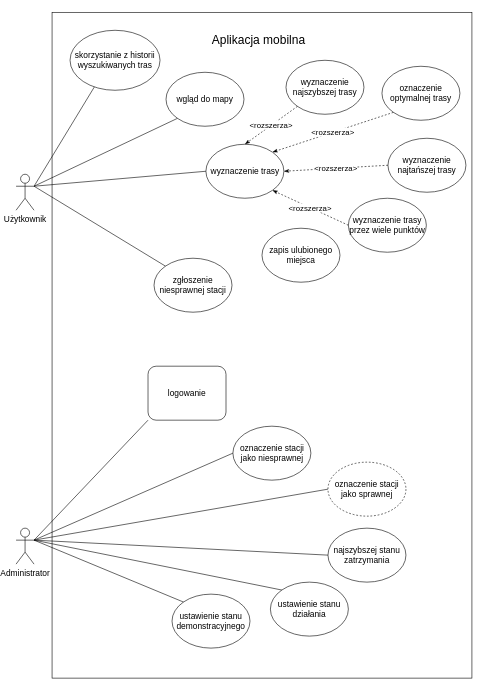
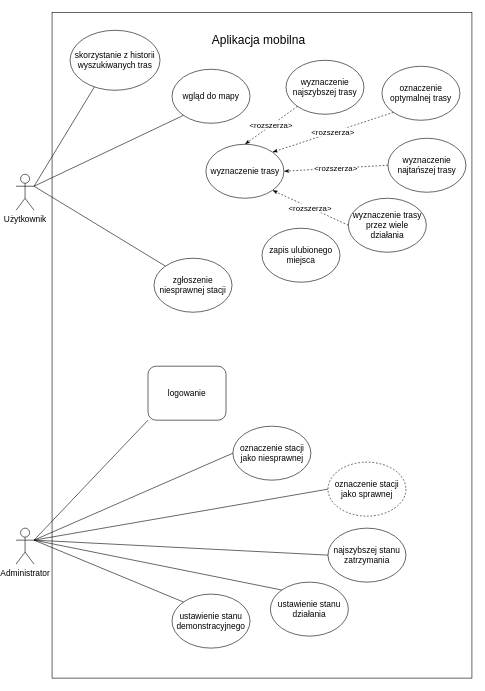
  <mxCell id="0" />
  <mxCell id="1" parent="0" />
  <mxCell id="2" value="" style="rounded=0;whiteSpace=wrap;html=1;fillColor=none;fontSize=14;" parent="1" vertex="1"><mxGeometry x="80" y="20" width="700" height="1110" as="geometry" /></mxCell>
  <mxCell id="3" value="Aplikacja mobilna" style="text;html=1;strokeColor=none;fillColor=none;align=center;verticalAlign=middle;whiteSpace=wrap;rounded=0;fontSize=20;" parent="1" vertex="1"><mxGeometry x="336.5" y="40" width="175" height="50" as="geometry" /></mxCell>
  <mxCell id="4" value="Użytkownik" style="shape=umlActor;verticalLabelPosition=bottom;verticalAlign=top;html=1;outlineConnect=0;fontSize=14;fillColor=none;" parent="1" vertex="1"><mxGeometry x="20" y="290" width="30" height="60" as="geometry" /></mxCell>
- <mxCell id="5" style="edgeStyle=none;rounded=0;orthogonalLoop=1;jettySize=auto;html=1;exitX=0;exitY=0.5;exitDx=0;exitDy=0;fontSize=14;endArrow=none;endFill=0;entryX=1;entryY=0.333;entryDx=0;entryDy=0;entryPerimeter=0;" parent="1" source="6" target="4" edge="1"><mxGeometry relative="1" as="geometry"><mxPoint x="93" y="310" as="targetPoint" /></mxGeometry></mxCell>
  <mxCell id="6" value="wyznaczenie trasy" style="ellipse;whiteSpace=wrap;html=1;fontSize=14;fillColor=none;" parent="1" vertex="1"><mxGeometry x="336.5" y="240" width="130" height="90" as="geometry" /></mxCell>
  <mxCell id="7" value="&amp;lt;rozszerza&amp;gt;" style="edgeStyle=none;rounded=0;orthogonalLoop=1;jettySize=auto;html=1;exitX=0;exitY=1;exitDx=0;exitDy=0;entryX=0.5;entryY=0;entryDx=0;entryDy=0;fontSize=13;endArrow=classicThin;endFill=1;dashed=1;" parent="1" source="8" target="6" edge="1"><mxGeometry relative="1" as="geometry" /></mxCell>
  <mxCell id="8" value="wyznaczenie najszybszej trasy" style="ellipse;whiteSpace=wrap;html=1;fontSize=14;fillColor=none;" parent="1" vertex="1"><mxGeometry x="470" y="100" width="130" height="90" as="geometry" /></mxCell>
  <mxCell id="9" value="&amp;lt;rozszerza&amp;gt;" style="edgeStyle=none;rounded=0;orthogonalLoop=1;jettySize=auto;html=1;exitX=0;exitY=0.5;exitDx=0;exitDy=0;entryX=1;entryY=0.5;entryDx=0;entryDy=0;fontSize=13;endArrow=classicThin;endFill=1;dashed=1;" parent="1" source="10" target="6" edge="1"><mxGeometry relative="1" as="geometry" /></mxCell>
  <mxCell id="10" value="wyznaczenie najtańszej trasy" style="ellipse;whiteSpace=wrap;html=1;fontSize=14;fillColor=none;" parent="1" vertex="1"><mxGeometry x="640" y="230" width="130" height="90" as="geometry" /></mxCell>
  <mxCell id="11" value="&amp;lt;rozszerza&amp;gt;" style="edgeStyle=none;rounded=0;orthogonalLoop=1;jettySize=auto;html=1;exitX=0;exitY=1;exitDx=0;exitDy=0;entryX=1;entryY=0;entryDx=0;entryDy=0;fontSize=13;endArrow=classicThin;endFill=1;dashed=1;" parent="1" source="12" target="6" edge="1"><mxGeometry relative="1" as="geometry" /></mxCell>
  <mxCell id="12" value="oznaczenie optymalnej trasy" style="ellipse;whiteSpace=wrap;html=1;fontSize=14;fillColor=none;" parent="1" vertex="1"><mxGeometry x="630" y="110" width="130" height="90" as="geometry" /></mxCell>
  <mxCell id="13" style="edgeStyle=none;rounded=0;orthogonalLoop=1;jettySize=auto;html=1;exitX=0;exitY=1;exitDx=0;exitDy=0;entryX=1;entryY=0.333;entryDx=0;entryDy=0;entryPerimeter=0;fontSize=14;endArrow=none;endFill=0;" parent="1" source="14" target="4" edge="1"><mxGeometry relative="1" as="geometry" /></mxCell>
- <mxCell id="14" value="wgląd do mapy" style="ellipse;whiteSpace=wrap;html=1;fontSize=14;fillColor=none;" parent="1" vertex="1"><mxGeometry x="270" y="120" width="130" height="90" as="geometry" /></mxCell>
+ <mxCell id="14" value="wgląd do mapy" style="ellipse;whiteSpace=wrap;html=1;fontSize=14;fillColor=none;" parent="1" vertex="1"><mxGeometry x="280" y="115" width="130" height="90" as="geometry" /></mxCell>
  <mxCell id="15" value="&amp;lt;rozszerza&amp;gt;" style="edgeStyle=none;rounded=0;orthogonalLoop=1;jettySize=auto;html=1;exitX=0;exitY=0.5;exitDx=0;exitDy=0;entryX=1;entryY=1;entryDx=0;entryDy=0;fontSize=13;endArrow=classicThin;endFill=1;dashed=1;" parent="1" source="16" target="6" edge="1"><mxGeometry relative="1" as="geometry" /></mxCell>
- <mxCell id="16" value="&lt;font style=&quot;font-size: 14px&quot;&gt;wyznaczenie trasy przez wiele punktów&lt;/font&gt;" style="ellipse;whiteSpace=wrap;html=1;fontSize=14;fillColor=none;" parent="1" vertex="1"><mxGeometry x="574" y="330" width="130" height="90" as="geometry" /></mxCell>
+ <mxCell id="16" value="&lt;font style=&quot;font-size: 14px&quot;&gt;wyznaczenie trasy przez wiele działania&lt;/font&gt;" style="ellipse;whiteSpace=wrap;html=1;fontSize=14;fillColor=none;" parent="1" vertex="1"><mxGeometry x="574" y="330" width="130" height="90" as="geometry" /></mxCell>
  <mxCell id="17" value="zapis ulubionego miejsca" style="ellipse;whiteSpace=wrap;html=1;fontSize=14;fillColor=none;" parent="1" vertex="1"><mxGeometry x="430" y="380" width="130" height="90" as="geometry" /></mxCell>
  <mxCell id="18" style="edgeStyle=none;rounded=0;orthogonalLoop=1;jettySize=auto;html=1;exitX=0.27;exitY=0.945;exitDx=0;exitDy=0;entryX=1;entryY=0.333;entryDx=0;entryDy=0;entryPerimeter=0;fontSize=14;endArrow=none;endFill=0;exitPerimeter=0;" parent="1" source="19" target="4" edge="1"><mxGeometry relative="1" as="geometry"><mxPoint x="223" y="630" as="targetPoint" /></mxGeometry></mxCell>
  <mxCell id="19" value="skorzystanie z historii wyszukiwanych tras" style="ellipse;whiteSpace=wrap;html=1;fontSize=14;fillColor=none;" parent="1" vertex="1"><mxGeometry x="110" y="50" width="150" height="100" as="geometry" /></mxCell>
  <mxCell id="20" style="edgeStyle=none;rounded=0;orthogonalLoop=1;jettySize=auto;html=1;exitX=0;exitY=0;exitDx=0;exitDy=0;fontSize=14;endArrow=none;endFill=0;entryX=1;entryY=0.333;entryDx=0;entryDy=0;entryPerimeter=0;" parent="1" source="21" target="4" edge="1"><mxGeometry relative="1" as="geometry"><mxPoint x="113" y="305" as="targetPoint" /></mxGeometry></mxCell>
  <mxCell id="21" value="zgłoszenie niesprawnej stacji" style="ellipse;whiteSpace=wrap;html=1;fontSize=14;fillColor=none;" parent="1" vertex="1"><mxGeometry x="250" y="430" width="130" height="90" as="geometry" /></mxCell>
  <mxCell id="22" value="Administrator" style="shape=umlActor;verticalLabelPosition=bottom;verticalAlign=top;html=1;outlineConnect=0;fontSize=14;fillColor=none;" parent="1" vertex="1"><mxGeometry x="20" y="880" width="30" height="60" as="geometry" /></mxCell>
  <mxCell id="23" style="edgeStyle=none;rounded=0;orthogonalLoop=1;jettySize=auto;html=1;exitX=0;exitY=1;exitDx=0;exitDy=0;entryX=1;entryY=0.333;entryDx=0;entryDy=0;entryPerimeter=0;fontSize=14;endArrow=none;endFill=0;" parent="1" source="24" target="22" edge="1"><mxGeometry relative="1" as="geometry" /></mxCell>
  <mxCell id="24" value="logowanie" style="whiteSpace=wrap;html=1;fontSize=14;fillColor=none;rounded=1;" parent="1" vertex="1"><mxGeometry x="240" y="610" width="130" height="90" as="geometry" /></mxCell>
  <mxCell id="25" style="edgeStyle=none;rounded=0;orthogonalLoop=1;jettySize=auto;html=1;exitX=0;exitY=0.5;exitDx=0;exitDy=0;entryX=1;entryY=0.333;entryDx=0;entryDy=0;entryPerimeter=0;fontSize=14;endArrow=none;endFill=0;" parent="1" source="26" target="22" edge="1"><mxGeometry relative="1" as="geometry" /></mxCell>
  <mxCell id="26" value="oznaczenie stacji jako niesprawnej" style="ellipse;whiteSpace=wrap;html=1;fontSize=14;fillColor=none;" parent="1" vertex="1"><mxGeometry x="381.5" y="710" width="130" height="90" as="geometry" /></mxCell>
  <mxCell id="27" style="edgeStyle=none;rounded=0;orthogonalLoop=1;jettySize=auto;html=1;exitX=0;exitY=0.5;exitDx=0;exitDy=0;fontSize=14;endArrow=none;endFill=0;entryX=1;entryY=0.333;entryDx=0;entryDy=0;entryPerimeter=0;" parent="1" source="28" target="22" edge="1"><mxGeometry relative="1" as="geometry"><mxPoint x="93" y="710" as="targetPoint" /></mxGeometry></mxCell>
  <mxCell id="28" value="oznaczenie stacji jako sprawnej" style="ellipse;whiteSpace=wrap;html=1;fontSize=14;fillColor=none;dashed=1;" parent="1" vertex="1"><mxGeometry x="540" y="770" width="130" height="90" as="geometry" /></mxCell>
  <mxCell id="29" style="edgeStyle=none;rounded=0;orthogonalLoop=1;jettySize=auto;html=1;exitX=0;exitY=0.5;exitDx=0;exitDy=0;fontSize=14;endArrow=none;endFill=0;entryX=1;entryY=0.333;entryDx=0;entryDy=0;entryPerimeter=0;" parent="1" source="30" target="22" edge="1"><mxGeometry relative="1" as="geometry"><mxPoint x="93" y="710" as="targetPoint" /></mxGeometry></mxCell>
  <mxCell id="30" value="najszybszej stanu zatrzymania" style="ellipse;whiteSpace=wrap;html=1;fontSize=14;fillColor=none;" parent="1" vertex="1"><mxGeometry x="540" y="880" width="130" height="90" as="geometry" /></mxCell>
  <mxCell id="31" style="edgeStyle=none;rounded=0;orthogonalLoop=1;jettySize=auto;html=1;exitX=0;exitY=0;exitDx=0;exitDy=0;entryX=1;entryY=0.333;entryDx=0;entryDy=0;entryPerimeter=0;fontSize=14;endArrow=none;endFill=0;" parent="1" source="32" target="22" edge="1"><mxGeometry relative="1" as="geometry" /></mxCell>
  <mxCell id="32" value="ustawienie stanu demonstracyjnego" style="ellipse;whiteSpace=wrap;html=1;fontSize=14;fillColor=none;" parent="1" vertex="1"><mxGeometry x="280" y="990" width="130" height="90" as="geometry" /></mxCell>
  <mxCell id="33" style="edgeStyle=none;rounded=0;orthogonalLoop=1;jettySize=auto;html=1;exitX=0;exitY=0;exitDx=0;exitDy=0;entryX=1;entryY=0.333;entryDx=0;entryDy=0;entryPerimeter=0;fontSize=14;endArrow=none;endFill=0;" parent="1" source="34" target="22" edge="1"><mxGeometry relative="1" as="geometry" /></mxCell>
  <mxCell id="34" value="ustawienie stanu działania" style="ellipse;whiteSpace=wrap;html=1;fontSize=14;fillColor=none;" parent="1" vertex="1"><mxGeometry x="444" y="970" width="130" height="90" as="geometry" /></mxCell>
